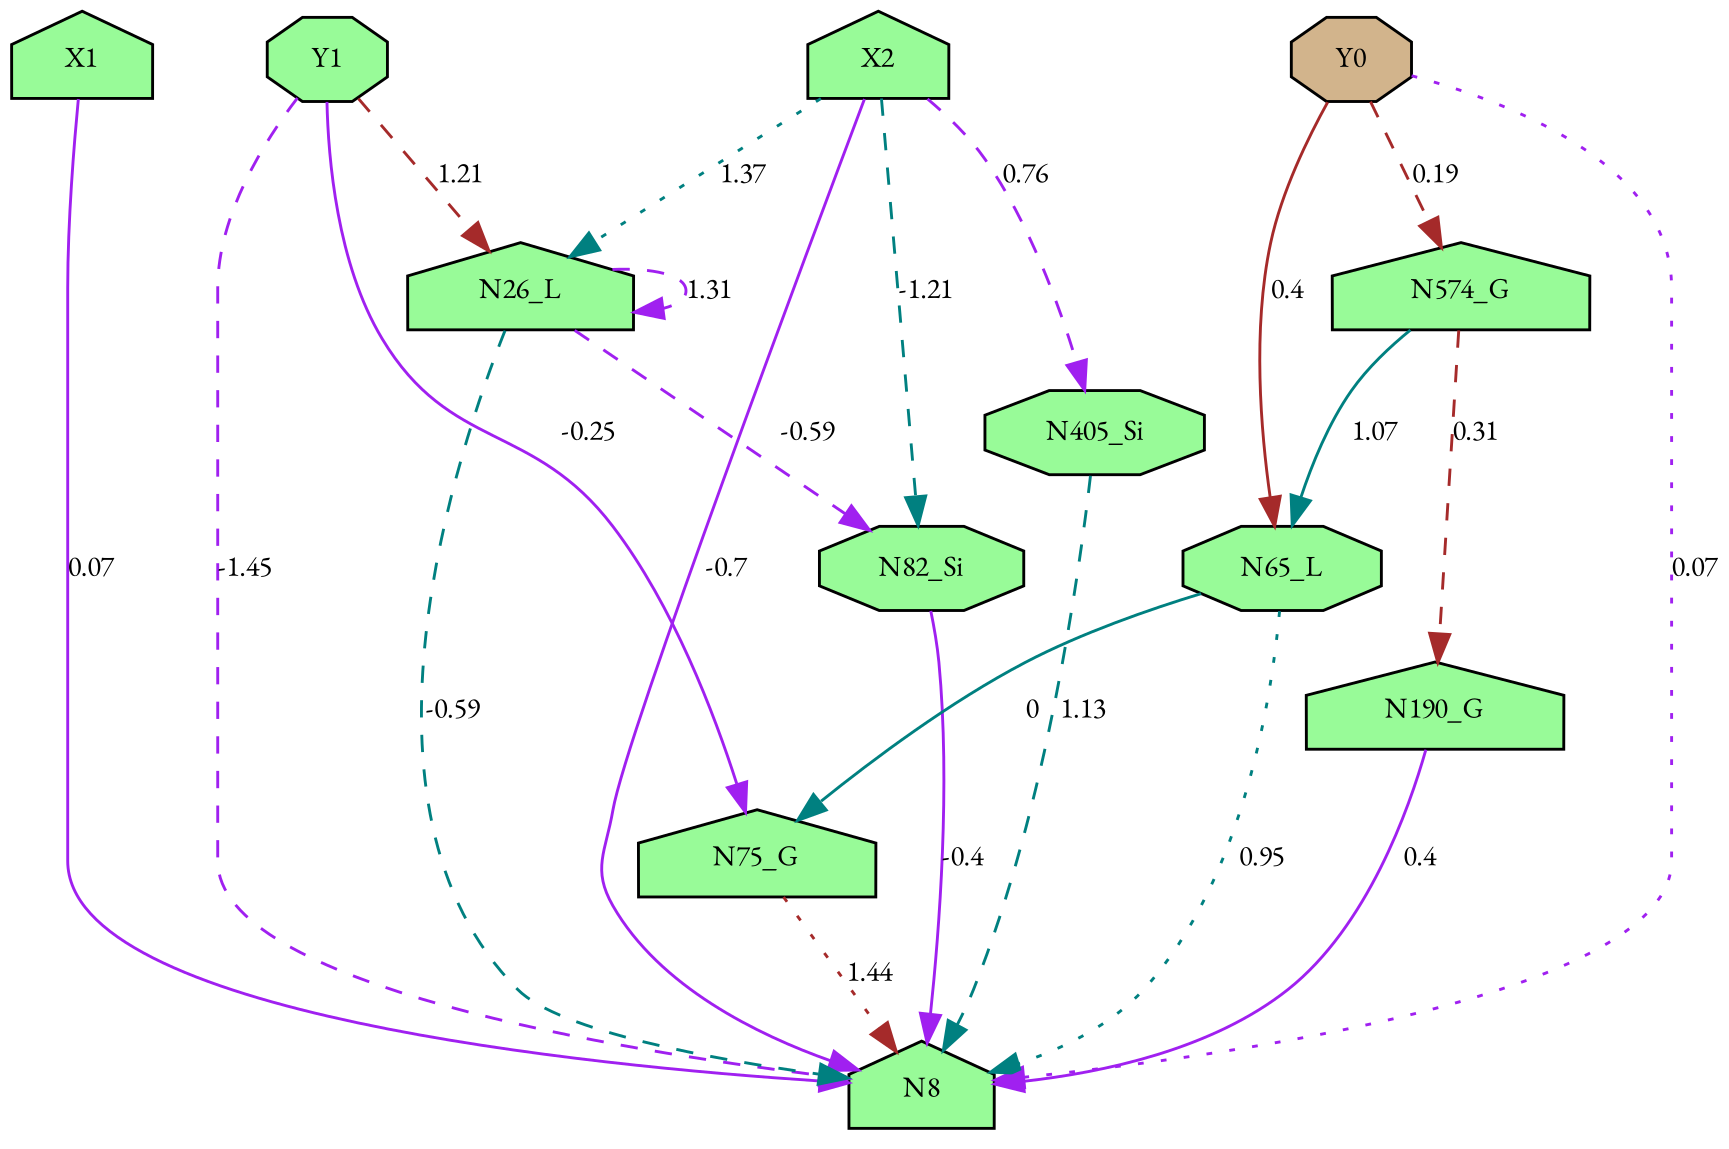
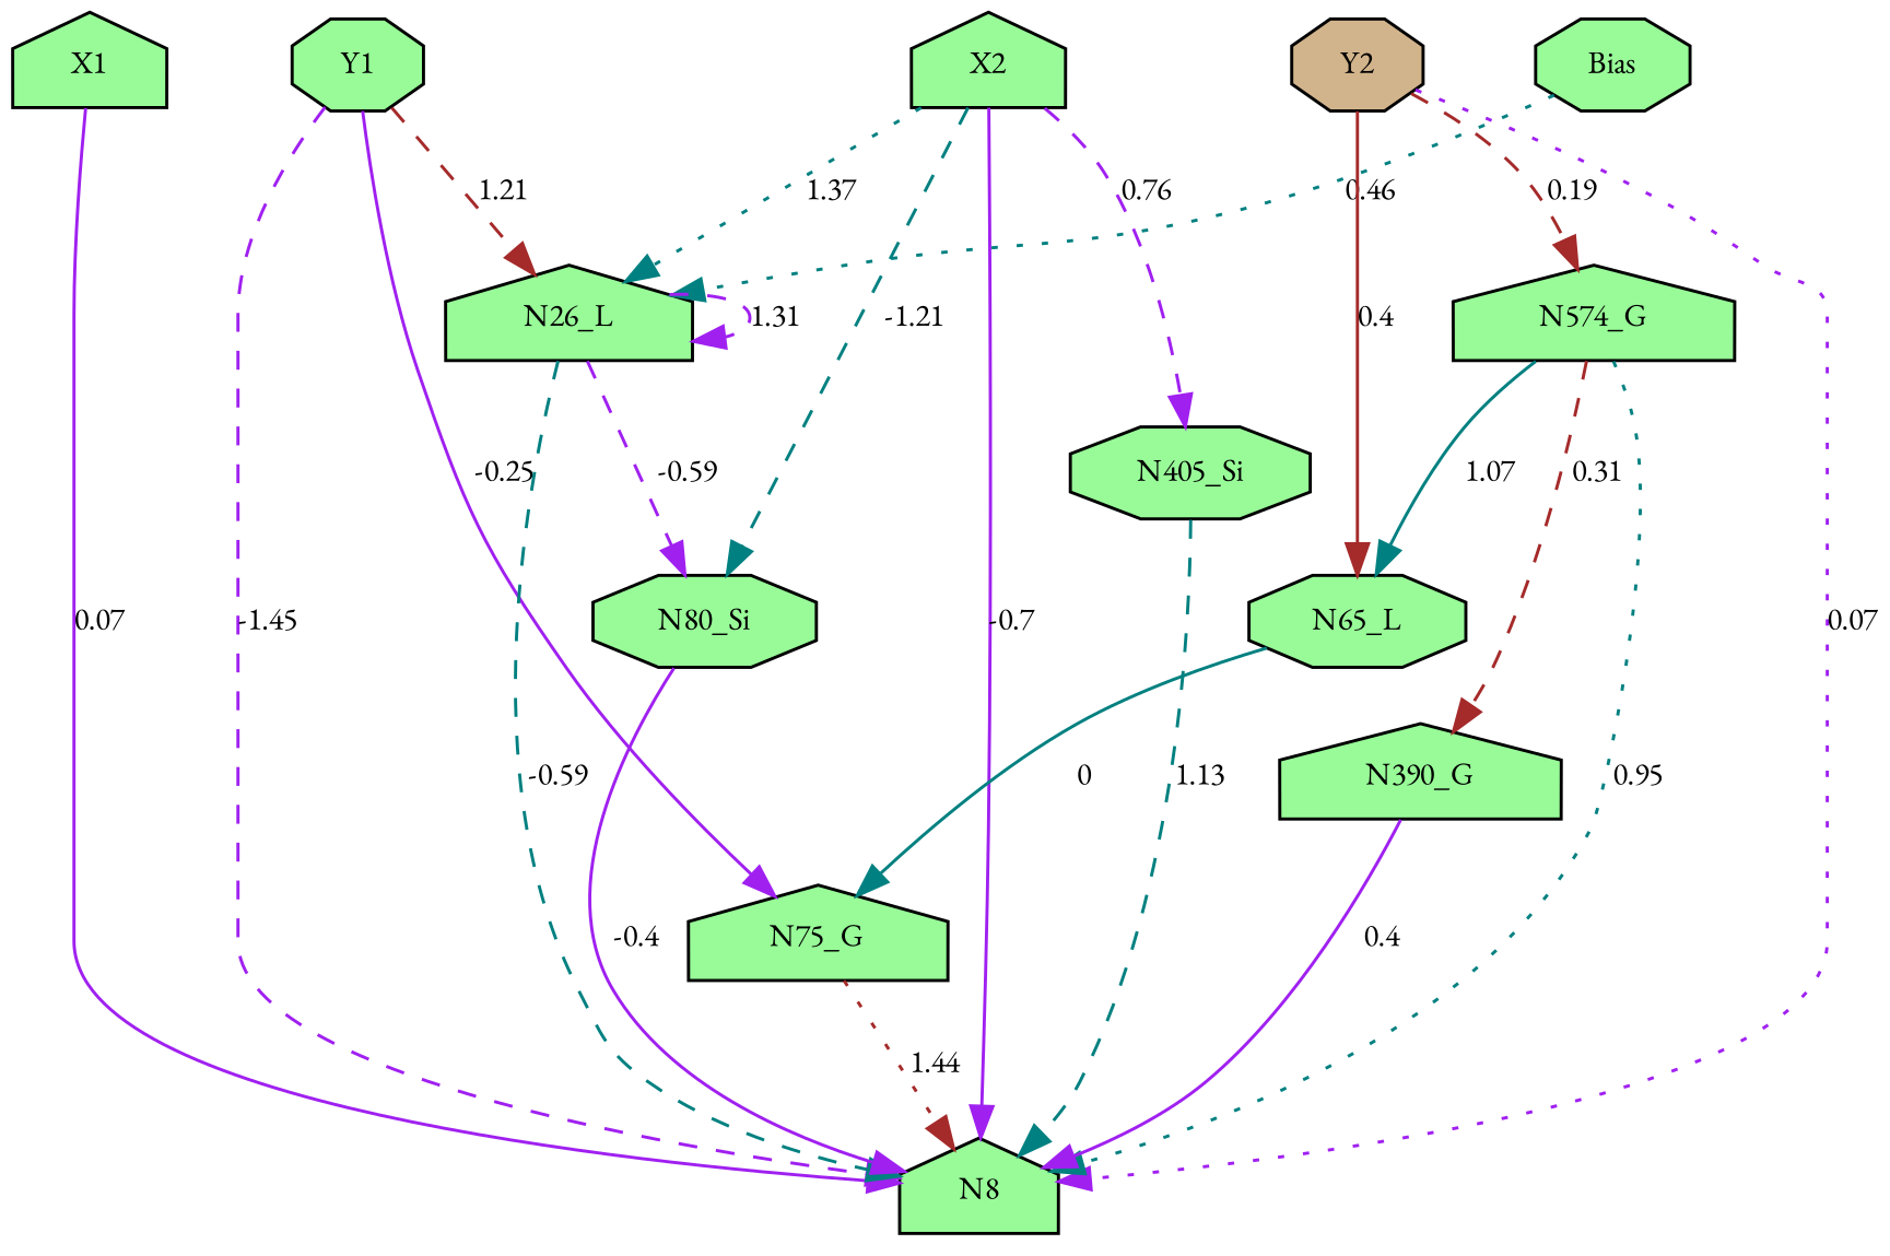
  digraph {
    fontname="EB Garamond"
    node [fillcolor=palegreen fontname="EB Garamond" fontsize=10 shape=house style=filled]
    edge [color=purple fontname="EB Garamond" fontsize=10 style=dashed]
    n1 [height=0.1 label=N8 width=0.1]
+   n2 [height=0.1 label=Bias shape=octagon width=0.1]
    n3 [height=0.1 label=X1 width=0.1]
    n4 [height=0.1 label=Y1 shape=octagon width=0.1]
    n5 [height=0.1 label=X2 width=0.1]
-   n6 [fillcolor=tan height=0.1 label=Y0 shape=octagon width=0.1]
+   n6 [fillcolor=tan height=0.1 label=Y2 shape=octagon width=0.1]
    n7 [height=0.1 label=N26_L width=0.1]
    n8 [height=0.1 label=N75_G width=0.1]
-   n9 [height=0.1 label=N82_Si shape=octagon width=0.1]
+   n9 [height=0.1 label=N80_Si shape=octagon width=0.1]
    n10 [height=0.1 label=N405_Si shape=octagon width=0.1]
    n11 [height=0.1 label=N65_L shape=octagon width=0.1]
    n12 [height=0.1 label=N574_G width=0.1]
-   n13 [height=0.1 label=N190_G width=0.1]
+   n13 [height=0.1 label=N390_G width=0.1]
    subgraph sub_1 {
      rank=same
      n1
    }
    subgraph sub_2 {
      rank=same
+     n2
      n3
      n4
      n5
      n6
    }
+   n2 -> n7 [color=teal label=0.46 style=dotted]
    n3 -> n1 [label=0.07 style=solid]
    n3 -> n4 [style=invis color="" fontsize=""]
    n4 -> n1 [arrowType=inv label=-1.45]
    n4 -> n5 [style=invis color="" fontsize=""]
    n4 -> n7 [color=brown label=1.21]
    n4 -> n8 [arrowType=inv label=-0.25 style=solid]
    n5 -> n1 [arrowType=inv label=-0.7 style=solid]
    n5 -> n6 [style=invis color="" fontsize=""]
    n5 -> n7 [color=teal label=1.37 style=dotted]
    n5 -> n9 [arrowType=inv color=teal label=-1.21]
    n5 -> n10 [label=0.76]
    n6 -> n1 [label=0.07 style=dotted]
+   n6 -> n2 [style=invis color="" fontsize=""]
    n6 -> n11 [color=brown label=0.4 style=solid]
    n6 -> n12 [color=brown label=0.19]
    n7 -> n1 [arrowType=inv color=teal label=-0.59]
    n7 -> n7 [label=1.31]
    n7 -> n9 [arrowType=inv label=-0.59]
    n8 -> n1 [color=brown label=1.44 style=dotted]
    n9 -> n1 [arrowType=inv label=-0.4 style=solid]
    n10 -> n1 [color=teal label=1.13]
-   n11 -> n1 [color=teal label=0.95 style=dotted]
+   n12 -> n1 [color=teal label=0.95 style=dotted]
    n11 -> n8 [arrowType=inv color=teal label=0 style=solid]
    n12 -> n11 [color=teal label=1.07 style=solid]
    n12 -> n13 [color=brown label=0.31]
    n13 -> n1 [label=0.4 style=solid]
  }
